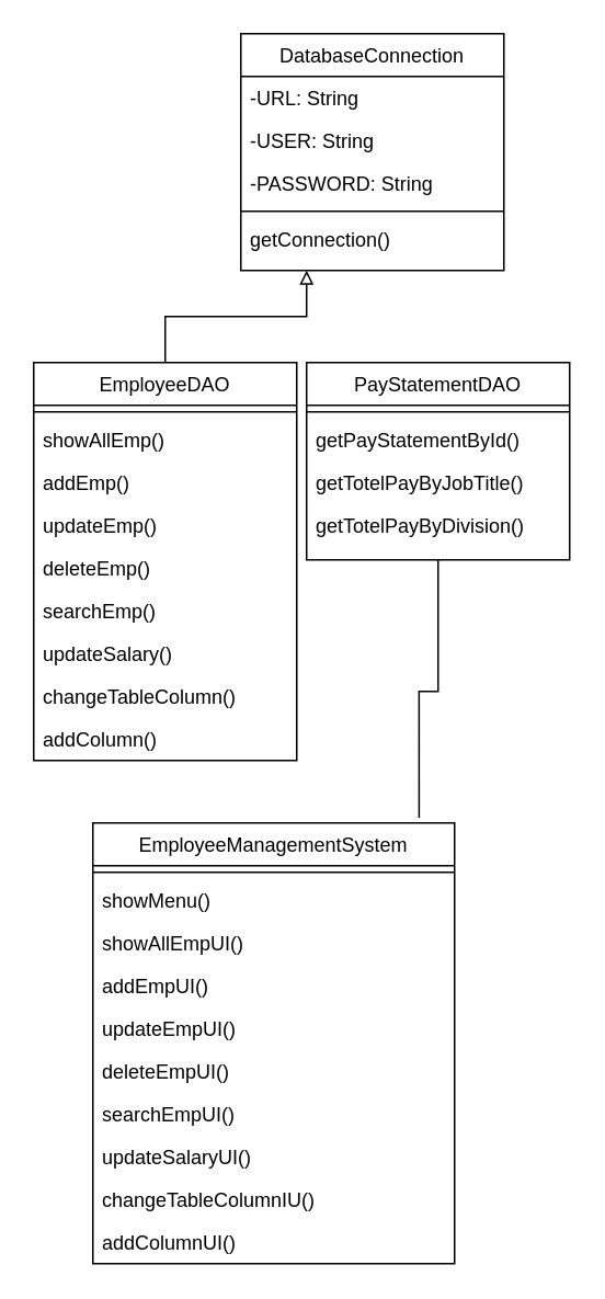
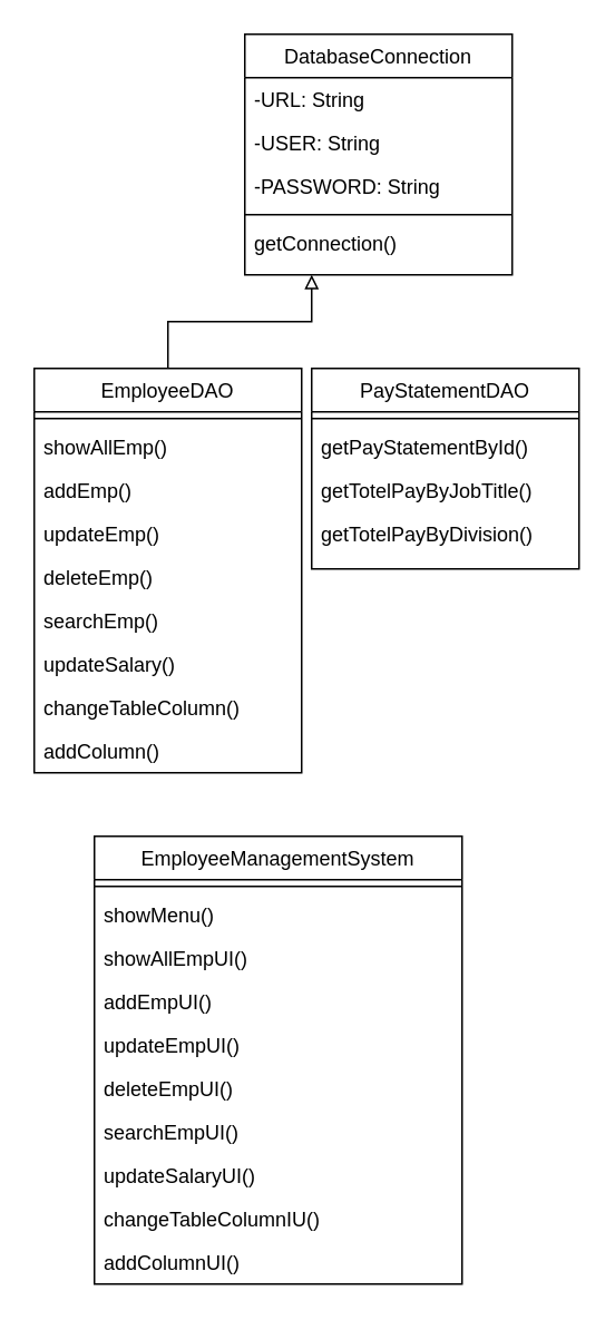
  <mxCell id="0" />
  <mxCell id="1" parent="0" />
  <mxCell id="2" style="edgeStyle=orthogonalEdgeStyle;rounded=0;orthogonalLoop=1;jettySize=auto;html=1;entryX=0.25;entryY=1;entryDx=0;entryDy=0;endArrow=block;endFill=0;startArrow=none;startFill=0;" parent="1" source="3" target="30" edge="1"><mxGeometry relative="1" as="geometry"><mxPoint x="66" y="110" as="targetPoint" /></mxGeometry></mxCell>
  <mxCell id="3" value="EmployeeDAO" style="swimlane;fontStyle=0;align=center;verticalAlign=top;childLayout=stackLayout;horizontal=1;startSize=26;horizontalStack=0;resizeParent=1;resizeLast=0;collapsible=1;marginBottom=0;rounded=0;shadow=0;strokeWidth=1;" parent="1" vertex="1"><mxGeometry x="20" y="220" width="160" height="242" as="geometry"><mxRectangle x="130" y="380" width="160" height="26" as="alternateBounds" /></mxGeometry></mxCell>
  <mxCell id="4" value="" style="line;html=1;strokeWidth=1;align=left;verticalAlign=middle;spacingTop=-1;spacingLeft=3;spacingRight=3;rotatable=0;labelPosition=right;points=[];portConstraint=eastwest;" parent="3" vertex="1"><mxGeometry y="26" width="160" height="8" as="geometry" /></mxCell>
  <mxCell id="5" value="showAllEmp()" style="text;align=left;verticalAlign=top;spacingLeft=4;spacingRight=4;overflow=hidden;rotatable=0;points=[[0,0.5],[1,0.5]];portConstraint=eastwest;" vertex="1" parent="3"><mxGeometry y="34" width="160" height="26" as="geometry" /></mxCell>
  <mxCell id="6" value="addEmp()" style="text;align=left;verticalAlign=top;spacingLeft=4;spacingRight=4;overflow=hidden;rotatable=0;points=[[0,0.5],[1,0.5]];portConstraint=eastwest;" parent="3" vertex="1"><mxGeometry y="60" width="160" height="26" as="geometry" /></mxCell>
  <mxCell id="7" value="updateEmp()" style="text;align=left;verticalAlign=top;spacingLeft=4;spacingRight=4;overflow=hidden;rotatable=0;points=[[0,0.5],[1,0.5]];portConstraint=eastwest;" parent="3" vertex="1"><mxGeometry y="86" width="160" height="26" as="geometry" /></mxCell>
  <mxCell id="8" value="deleteEmp()" style="text;align=left;verticalAlign=top;spacingLeft=4;spacingRight=4;overflow=hidden;rotatable=0;points=[[0,0.5],[1,0.5]];portConstraint=eastwest;" parent="3" vertex="1"><mxGeometry y="112" width="160" height="26" as="geometry" /></mxCell>
  <mxCell id="9" value="searchEmp()" style="text;align=left;verticalAlign=top;spacingLeft=4;spacingRight=4;overflow=hidden;rotatable=0;points=[[0,0.5],[1,0.5]];portConstraint=eastwest;" parent="3" vertex="1"><mxGeometry y="138" width="160" height="26" as="geometry" /></mxCell>
  <mxCell id="10" value="updateSalary()" style="text;align=left;verticalAlign=top;spacingLeft=4;spacingRight=4;overflow=hidden;rotatable=0;points=[[0,0.5],[1,0.5]];portConstraint=eastwest;" parent="3" vertex="1"><mxGeometry y="164" width="160" height="26" as="geometry" /></mxCell>
  <mxCell id="11" value="changeTableColumn()" style="text;align=left;verticalAlign=top;spacingLeft=4;spacingRight=4;overflow=hidden;rotatable=0;points=[[0,0.5],[1,0.5]];portConstraint=eastwest;" parent="3" vertex="1"><mxGeometry y="190" width="160" height="26" as="geometry" /></mxCell>
  <mxCell id="12" value="addColumn()" style="text;align=left;verticalAlign=top;spacingLeft=4;spacingRight=4;overflow=hidden;rotatable=0;points=[[0,0.5],[1,0.5]];portConstraint=eastwest;" parent="3" vertex="1"><mxGeometry y="216" width="160" height="26" as="geometry" /></mxCell>
- <mxCell id="13" style="edgeStyle=orthogonalEdgeStyle;rounded=0;orthogonalLoop=1;jettySize=auto;html=1;endArrow=none;endFill=0;entryX=0.902;entryY=-0.012;entryDx=0;entryDy=0;entryPerimeter=0;" parent="1" source="14" target="19" edge="1"><mxGeometry relative="1" as="geometry" /></mxCell>
  <mxCell id="14" value="PayStatementDAO" style="swimlane;fontStyle=0;align=center;verticalAlign=top;childLayout=stackLayout;horizontal=1;startSize=26;horizontalStack=0;resizeParent=1;resizeLast=0;collapsible=1;marginBottom=0;rounded=0;shadow=0;strokeWidth=1;" parent="1" vertex="1"><mxGeometry x="186" y="220" width="160" height="120" as="geometry"><mxRectangle x="340" y="380" width="170" height="26" as="alternateBounds" /></mxGeometry></mxCell>
  <mxCell id="15" value="" style="line;html=1;strokeWidth=1;align=left;verticalAlign=middle;spacingTop=-1;spacingLeft=3;spacingRight=3;rotatable=0;labelPosition=right;points=[];portConstraint=eastwest;" parent="14" vertex="1"><mxGeometry y="26" width="160" height="8" as="geometry" /></mxCell>
  <mxCell id="16" value="getPayStatementById()" style="text;align=left;verticalAlign=top;spacingLeft=4;spacingRight=4;overflow=hidden;rotatable=0;points=[[0,0.5],[1,0.5]];portConstraint=eastwest;" parent="14" vertex="1"><mxGeometry y="34" width="160" height="26" as="geometry" /></mxCell>
  <mxCell id="17" value="getTotelPayByJobTitle()" style="text;align=left;verticalAlign=top;spacingLeft=4;spacingRight=4;overflow=hidden;rotatable=0;points=[[0,0.5],[1,0.5]];portConstraint=eastwest;" parent="14" vertex="1"><mxGeometry y="60" width="160" height="26" as="geometry" /></mxCell>
  <mxCell id="18" value="getTotelPayByDivision()" style="text;align=left;verticalAlign=top;spacingLeft=4;spacingRight=4;overflow=hidden;rotatable=0;points=[[0,0.5],[1,0.5]];portConstraint=eastwest;" parent="14" vertex="1"><mxGeometry y="86" width="160" height="26" as="geometry" /></mxCell>
  <mxCell id="19" value="EmployeeManagementSystem" style="swimlane;fontStyle=0;align=center;verticalAlign=top;childLayout=stackLayout;horizontal=1;startSize=26;horizontalStack=0;resizeParent=1;resizeLast=0;collapsible=1;marginBottom=0;rounded=0;shadow=0;strokeWidth=1;" parent="1" vertex="1"><mxGeometry x="56" y="500" width="220" height="268" as="geometry"><mxRectangle x="340" y="380" width="170" height="26" as="alternateBounds" /></mxGeometry></mxCell>
  <mxCell id="20" value="" style="line;html=1;strokeWidth=1;align=left;verticalAlign=middle;spacingTop=-1;spacingLeft=3;spacingRight=3;rotatable=0;labelPosition=right;points=[];portConstraint=eastwest;" parent="19" vertex="1"><mxGeometry y="26" width="220" height="8" as="geometry" /></mxCell>
  <mxCell id="21" value="showMenu()" style="text;align=left;verticalAlign=top;spacingLeft=4;spacingRight=4;overflow=hidden;rotatable=0;points=[[0,0.5],[1,0.5]];portConstraint=eastwest;" parent="19" vertex="1"><mxGeometry y="34" width="220" height="26" as="geometry" /></mxCell>
  <mxCell id="22" value="showAllEmpUI()" style="text;align=left;verticalAlign=top;spacingLeft=4;spacingRight=4;overflow=hidden;rotatable=0;points=[[0,0.5],[1,0.5]];portConstraint=eastwest;" vertex="1" parent="19"><mxGeometry y="60" width="220" height="26" as="geometry" /></mxCell>
  <mxCell id="23" value="addEmpUI()" style="text;align=left;verticalAlign=top;spacingLeft=4;spacingRight=4;overflow=hidden;rotatable=0;points=[[0,0.5],[1,0.5]];portConstraint=eastwest;" parent="19" vertex="1"><mxGeometry y="86" width="220" height="26" as="geometry" /></mxCell>
  <mxCell id="24" value="updateEmpUI()" style="text;align=left;verticalAlign=top;spacingLeft=4;spacingRight=4;overflow=hidden;rotatable=0;points=[[0,0.5],[1,0.5]];portConstraint=eastwest;" parent="19" vertex="1"><mxGeometry y="112" width="220" height="26" as="geometry" /></mxCell>
  <mxCell id="25" value="deleteEmpUI()" style="text;align=left;verticalAlign=top;spacingLeft=4;spacingRight=4;overflow=hidden;rotatable=0;points=[[0,0.5],[1,0.5]];portConstraint=eastwest;" parent="19" vertex="1"><mxGeometry y="138" width="220" height="26" as="geometry" /></mxCell>
  <mxCell id="26" value="searchEmpUI()" style="text;align=left;verticalAlign=top;spacingLeft=4;spacingRight=4;overflow=hidden;rotatable=0;points=[[0,0.5],[1,0.5]];portConstraint=eastwest;" parent="19" vertex="1"><mxGeometry y="164" width="220" height="26" as="geometry" /></mxCell>
  <mxCell id="27" value="updateSalaryUI()" style="text;align=left;verticalAlign=top;spacingLeft=4;spacingRight=4;overflow=hidden;rotatable=0;points=[[0,0.5],[1,0.5]];portConstraint=eastwest;" parent="19" vertex="1"><mxGeometry y="190" width="220" height="26" as="geometry" /></mxCell>
  <mxCell id="28" value="changeTableColumnIU()" style="text;align=left;verticalAlign=top;spacingLeft=4;spacingRight=4;overflow=hidden;rotatable=0;points=[[0,0.5],[1,0.5]];portConstraint=eastwest;" parent="19" vertex="1"><mxGeometry y="216" width="220" height="26" as="geometry" /></mxCell>
  <mxCell id="29" value="addColumnUI()" style="text;align=left;verticalAlign=top;spacingLeft=4;spacingRight=4;overflow=hidden;rotatable=0;points=[[0,0.5],[1,0.5]];portConstraint=eastwest;" parent="19" vertex="1"><mxGeometry y="242" width="220" height="26" as="geometry" /></mxCell>
  <mxCell id="30" value="DatabaseConnection" style="swimlane;fontStyle=0;align=center;verticalAlign=top;childLayout=stackLayout;horizontal=1;startSize=26;horizontalStack=0;resizeParent=1;resizeLast=0;collapsible=1;marginBottom=0;rounded=0;shadow=0;strokeWidth=1;" parent="1" vertex="1"><mxGeometry x="146" y="20" width="160" height="144" as="geometry"><mxRectangle x="340" y="380" width="170" height="26" as="alternateBounds" /></mxGeometry></mxCell>
  <mxCell id="31" value="-URL: String" style="text;align=left;verticalAlign=top;spacingLeft=4;spacingRight=4;overflow=hidden;rotatable=0;points=[[0,0.5],[1,0.5]];portConstraint=eastwest;" parent="30" vertex="1"><mxGeometry y="26" width="160" height="26" as="geometry" /></mxCell>
  <mxCell id="32" value="-USER: String" style="text;align=left;verticalAlign=top;spacingLeft=4;spacingRight=4;overflow=hidden;rotatable=0;points=[[0,0.5],[1,0.5]];portConstraint=eastwest;" parent="30" vertex="1"><mxGeometry y="52" width="160" height="26" as="geometry" /></mxCell>
  <mxCell id="33" value="-PASSWORD: String" style="text;align=left;verticalAlign=top;spacingLeft=4;spacingRight=4;overflow=hidden;rotatable=0;points=[[0,0.5],[1,0.5]];portConstraint=eastwest;" parent="30" vertex="1"><mxGeometry y="78" width="160" height="26" as="geometry" /></mxCell>
  <mxCell id="34" value="" style="line;html=1;strokeWidth=1;align=left;verticalAlign=middle;spacingTop=-1;spacingLeft=3;spacingRight=3;rotatable=0;labelPosition=right;points=[];portConstraint=eastwest;" parent="30" vertex="1"><mxGeometry y="104" width="160" height="8" as="geometry" /></mxCell>
  <mxCell id="35" value="getConnection()" style="text;align=left;verticalAlign=top;spacingLeft=4;spacingRight=4;overflow=hidden;rotatable=0;points=[[0,0.5],[1,0.5]];portConstraint=eastwest;" parent="30" vertex="1"><mxGeometry y="112" width="160" height="26" as="geometry" /></mxCell>
